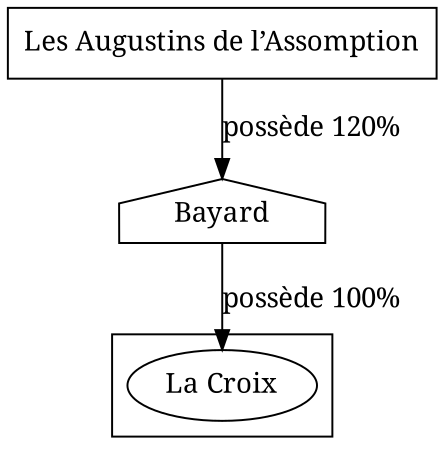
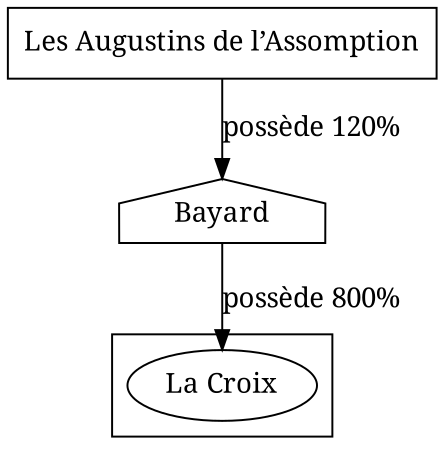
  digraph {
    fontname="Noto Serif"
    rankdir=TB
    node [fontname="Noto Serif"]
    edge [fontname="Noto Serif"]
    n1 [label="Les Augustins de l’Assomption" shape=box]
    n2 [label="La Croix"]
    n3 [label=Bayard shape=house]
    subgraph sub_1 {
      n1
    }
    subgraph cluster_2 {
      n2
    }
    n1 -> n3 [label="possède 120%"]
-   n3 -> n2 [label="possède 100%"]
+   n3 -> n2 [label="possède 800%"]
  }
